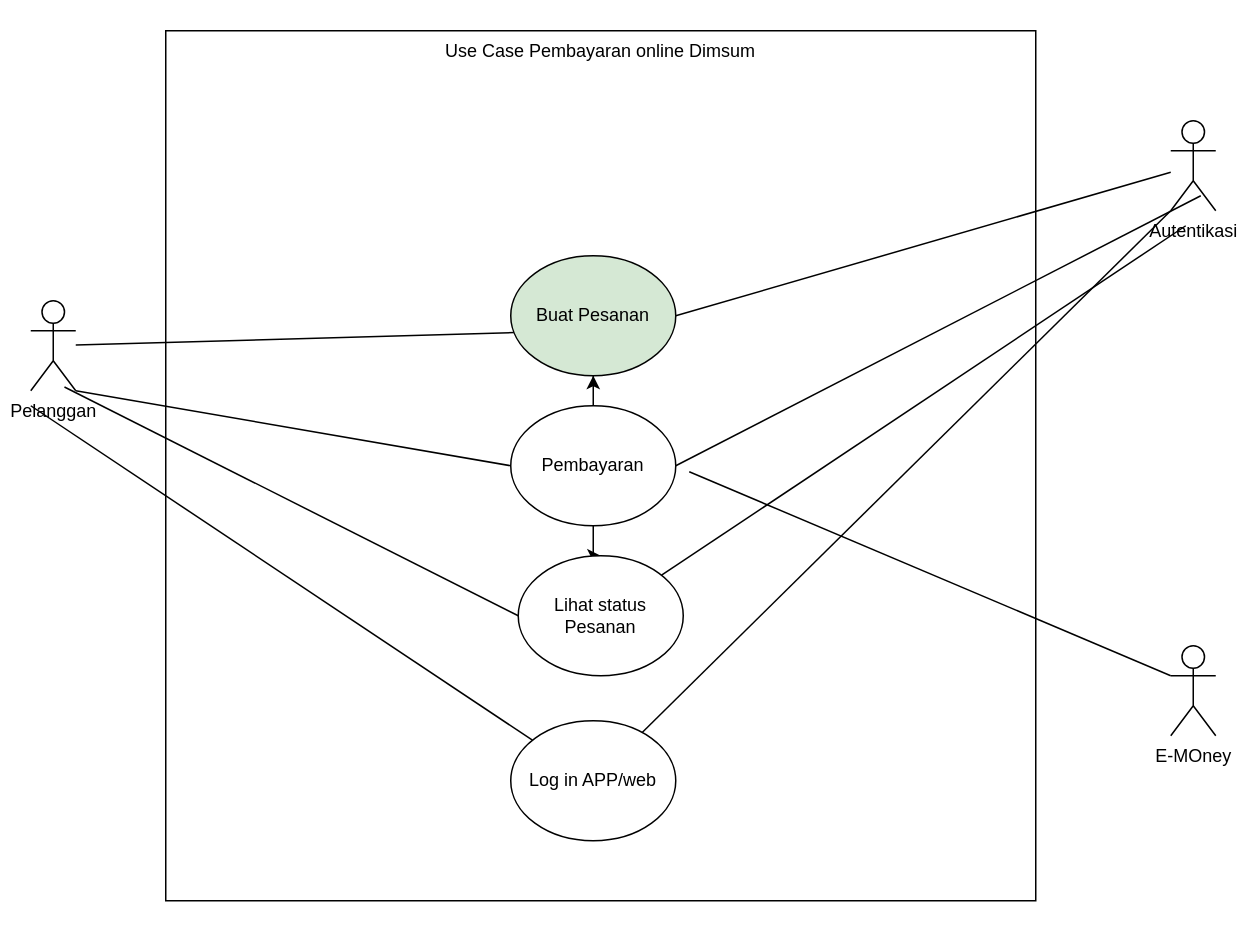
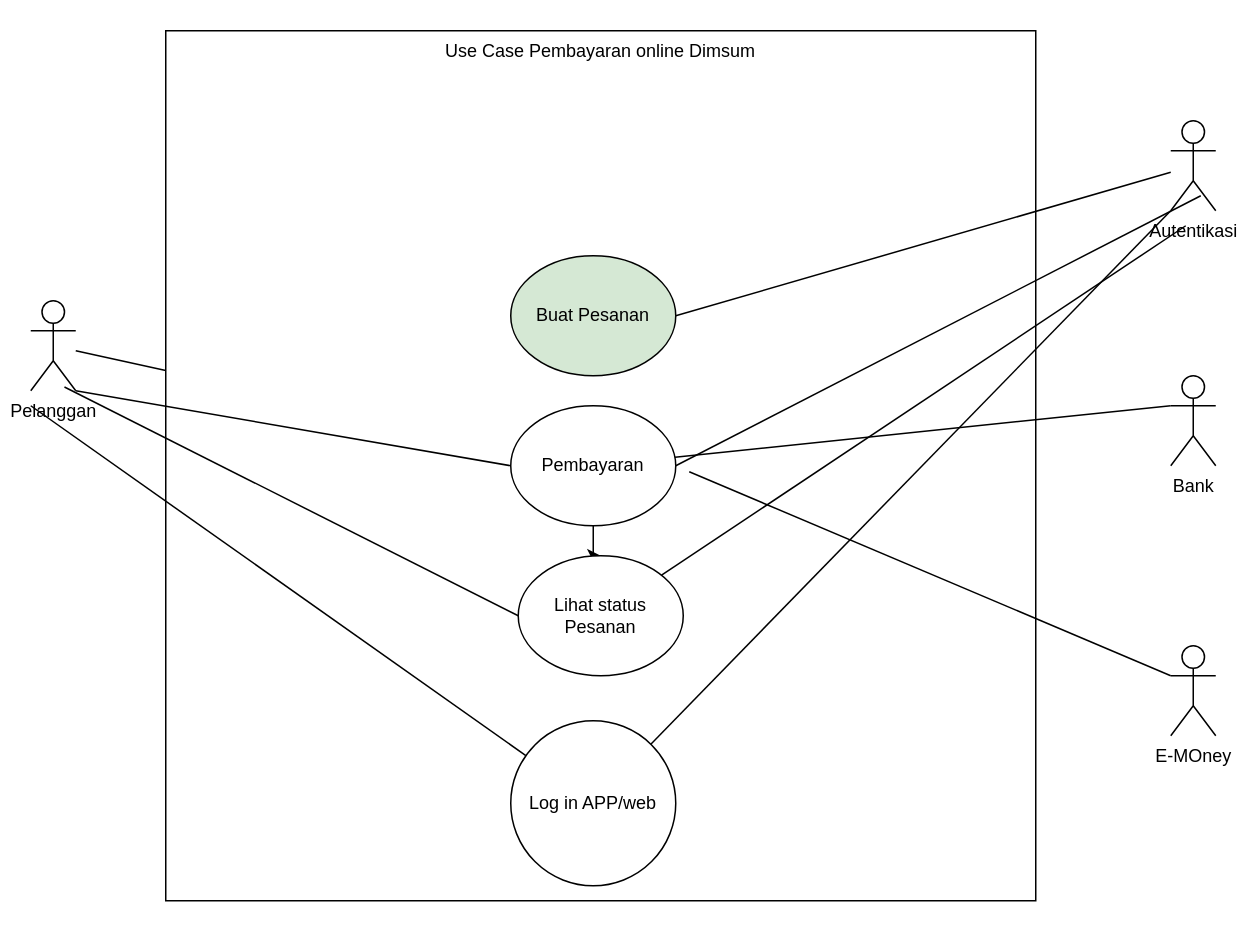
  <mxCell id="0" />
  <mxCell id="1" parent="0" />
  <mxCell id="2" value="Pelanggan" style="shape=umlActor;verticalLabelPosition=bottom;verticalAlign=top;html=1;" vertex="1" parent="1"><mxGeometry x="20" y="200" width="30" height="60" as="geometry" /></mxCell>
  <mxCell id="3" value="Autentikasi" style="shape=umlActor;verticalLabelPosition=bottom;verticalAlign=top;html=1;" vertex="1" parent="1"><mxGeometry x="780" y="80" width="30" height="60" as="geometry" /></mxCell>
  <mxCell id="4" value="Use Case Pembayaran online Dimsum&lt;div&gt;&lt;br&gt;&lt;/div&gt;" style="whiteSpace=wrap;html=1;aspect=fixed;verticalAlign=top;" vertex="1" parent="1"><mxGeometry x="110" y="20" width="580" height="580" as="geometry" /></mxCell>
  <mxCell id="5" value="Buat Pesanan" style="ellipse;whiteSpace=wrap;html=1;fillColor=#d5e8d4;" vertex="1" parent="1"><mxGeometry x="340" y="170" width="110" height="80" as="geometry" /></mxCell>
- <mxCell id="6" value="" style="edgeStyle=orthogonalEdgeStyle;rounded=0;orthogonalLoop=1;jettySize=auto;html=1;" edge="1" parent="1" source="8" target="5"><mxGeometry relative="1" as="geometry" /></mxCell>
  <mxCell id="7" value="" style="edgeStyle=orthogonalEdgeStyle;rounded=0;orthogonalLoop=1;jettySize=auto;html=1;" edge="1" parent="1" source="8" target="9"><mxGeometry relative="1" as="geometry" /></mxCell>
  <mxCell id="8" value="Pembayaran" style="ellipse;whiteSpace=wrap;html=1;" vertex="1" parent="1"><mxGeometry x="340" y="270" width="110" height="80" as="geometry" /></mxCell>
  <mxCell id="9" value="Lihat status Pesanan" style="ellipse;whiteSpace=wrap;html=1;" vertex="1" parent="1"><mxGeometry x="345" y="370" width="110" height="80" as="geometry" /></mxCell>
+ <mxCell id="10" value="Bank" style="shape=umlActor;verticalLabelPosition=bottom;verticalAlign=top;html=1;" vertex="1" parent="1"><mxGeometry x="780" y="250" width="30" height="60" as="geometry" /></mxCell>
  <mxCell id="11" value="E-MOney" style="shape=umlActor;verticalLabelPosition=bottom;verticalAlign=top;html=1;" vertex="1" parent="1"><mxGeometry x="780" y="430" width="30" height="60" as="geometry" /></mxCell>
- <mxCell id="12" value="" style="endArrow=none;html=1;rounded=0;entryX=0.019;entryY=0.64;entryDx=0;entryDy=0;entryPerimeter=0;" edge="1" parent="1" source="2" target="5"><mxGeometry width="50" height="50" relative="1" as="geometry"><mxPoint x="190" y="200" as="sourcePoint" /><mxPoint x="240" y="150" as="targetPoint" /></mxGeometry></mxCell>
+ <mxCell id="12" value="" style="endArrow=none;html=1;rounded=0;" edge="1" parent="1" source="2" target="4"><mxGeometry width="50" height="50" relative="1" as="geometry"><mxPoint x="190" y="200" as="sourcePoint" /><mxPoint x="240" y="150" as="targetPoint" /></mxGeometry></mxCell>
  <mxCell id="13" value="" style="endArrow=none;html=1;rounded=0;exitX=1;exitY=1;exitDx=0;exitDy=0;exitPerimeter=0;entryX=0;entryY=0.5;entryDx=0;entryDy=0;" edge="1" parent="1" source="2" target="8"><mxGeometry width="50" height="50" relative="1" as="geometry"><mxPoint x="200" y="210" as="sourcePoint" /><mxPoint x="250" y="160" as="targetPoint" /></mxGeometry></mxCell>
  <mxCell id="14" value="" style="endArrow=none;html=1;rounded=0;exitX=0.749;exitY=0.958;exitDx=0;exitDy=0;exitPerimeter=0;entryX=0;entryY=0.5;entryDx=0;entryDy=0;" edge="1" parent="1" source="2" target="9"><mxGeometry width="50" height="50" relative="1" as="geometry"><mxPoint x="210" y="220" as="sourcePoint" /><mxPoint x="260" y="170" as="targetPoint" /></mxGeometry></mxCell>
  <mxCell id="15" value="" style="endArrow=none;html=1;rounded=0;exitX=1;exitY=0.5;exitDx=0;exitDy=0;" edge="1" parent="1" source="5" target="3"><mxGeometry width="50" height="50" relative="1" as="geometry"><mxPoint x="220" y="230" as="sourcePoint" /><mxPoint x="270" y="180" as="targetPoint" /></mxGeometry></mxCell>
  <mxCell id="16" value="" style="endArrow=none;html=1;rounded=0;" edge="1" parent="1" target="21"><mxGeometry width="50" height="50" relative="1" as="geometry"><mxPoint x="20" y="270" as="sourcePoint" /><mxPoint x="280" y="190" as="targetPoint" /></mxGeometry></mxCell>
+ <mxCell id="17" value="" style="endArrow=none;html=1;rounded=0;entryX=0;entryY=0.333;entryDx=0;entryDy=0;entryPerimeter=0;" edge="1" parent="1" source="8" target="10"><mxGeometry width="50" height="50" relative="1" as="geometry"><mxPoint x="440" y="390" as="sourcePoint" /><mxPoint x="290" y="200" as="targetPoint" /></mxGeometry></mxCell>
  <mxCell id="18" value="" style="endArrow=none;html=1;rounded=0;" edge="1" parent="1" source="9"><mxGeometry width="50" height="50" relative="1" as="geometry"><mxPoint x="250" y="260" as="sourcePoint" /><mxPoint x="790" y="150" as="targetPoint" /></mxGeometry></mxCell>
  <mxCell id="19" value="" style="endArrow=none;html=1;rounded=0;exitX=0.667;exitY=0.833;exitDx=0;exitDy=0;exitPerimeter=0;entryX=1;entryY=0.5;entryDx=0;entryDy=0;" edge="1" parent="1" source="3" target="8"><mxGeometry width="50" height="50" relative="1" as="geometry"><mxPoint x="260" y="270" as="sourcePoint" /><mxPoint x="310" y="220" as="targetPoint" /></mxGeometry></mxCell>
  <mxCell id="20" value="" style="endArrow=none;html=1;rounded=0;entryX=0;entryY=1;entryDx=0;entryDy=0;entryPerimeter=0;" edge="1" parent="1" source="21" target="3"><mxGeometry width="50" height="50" relative="1" as="geometry"><mxPoint x="270" y="280" as="sourcePoint" /><mxPoint x="320" y="230" as="targetPoint" /></mxGeometry></mxCell>
- <mxCell id="21" value="Log in APP/web" style="ellipse;whiteSpace=wrap;html=1;" vertex="1" parent="1"><mxGeometry x="340" y="480" width="110" height="80" as="geometry" /></mxCell>
+ <mxCell id="21" value="Log in APP/web" style="ellipse;whiteSpace=wrap;html=1;" vertex="1" parent="1"><mxGeometry x="340" y="480" width="110" height="110" as="geometry" /></mxCell>
  <mxCell id="22" value="" style="endArrow=none;html=1;rounded=0;entryX=0;entryY=0.333;entryDx=0;entryDy=0;entryPerimeter=0;" edge="1" parent="1" target="11"><mxGeometry width="50" height="50" relative="1" as="geometry"><mxPoint x="459" y="314" as="sourcePoint" /><mxPoint x="790" y="280" as="targetPoint" /></mxGeometry></mxCell>
